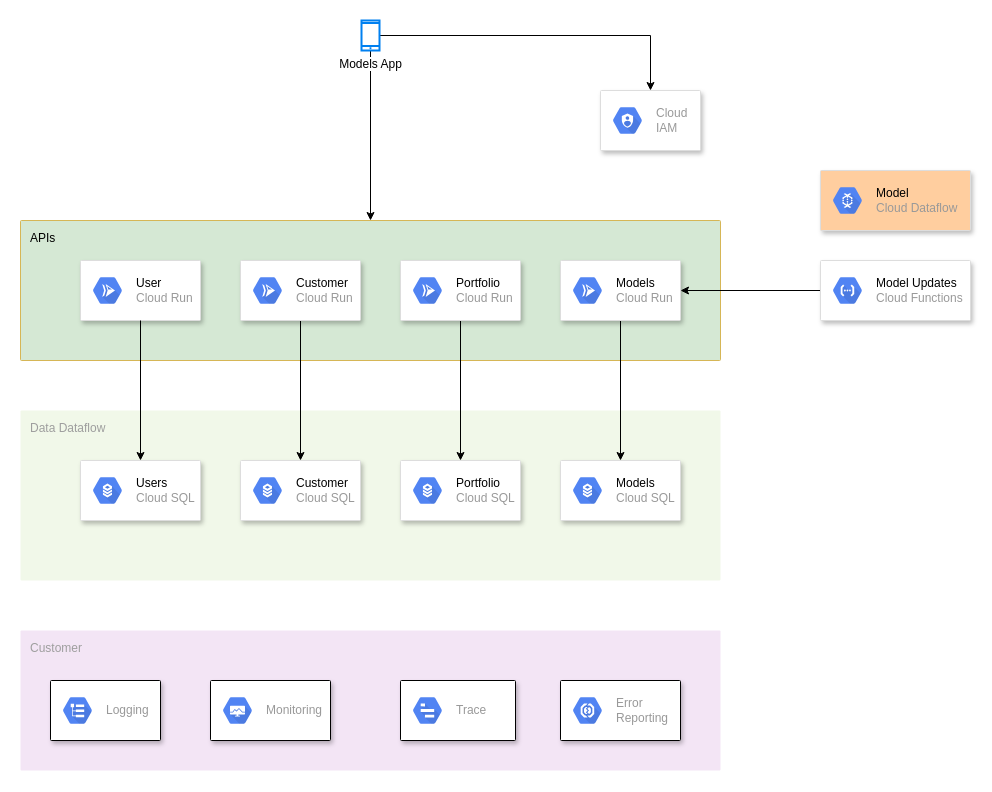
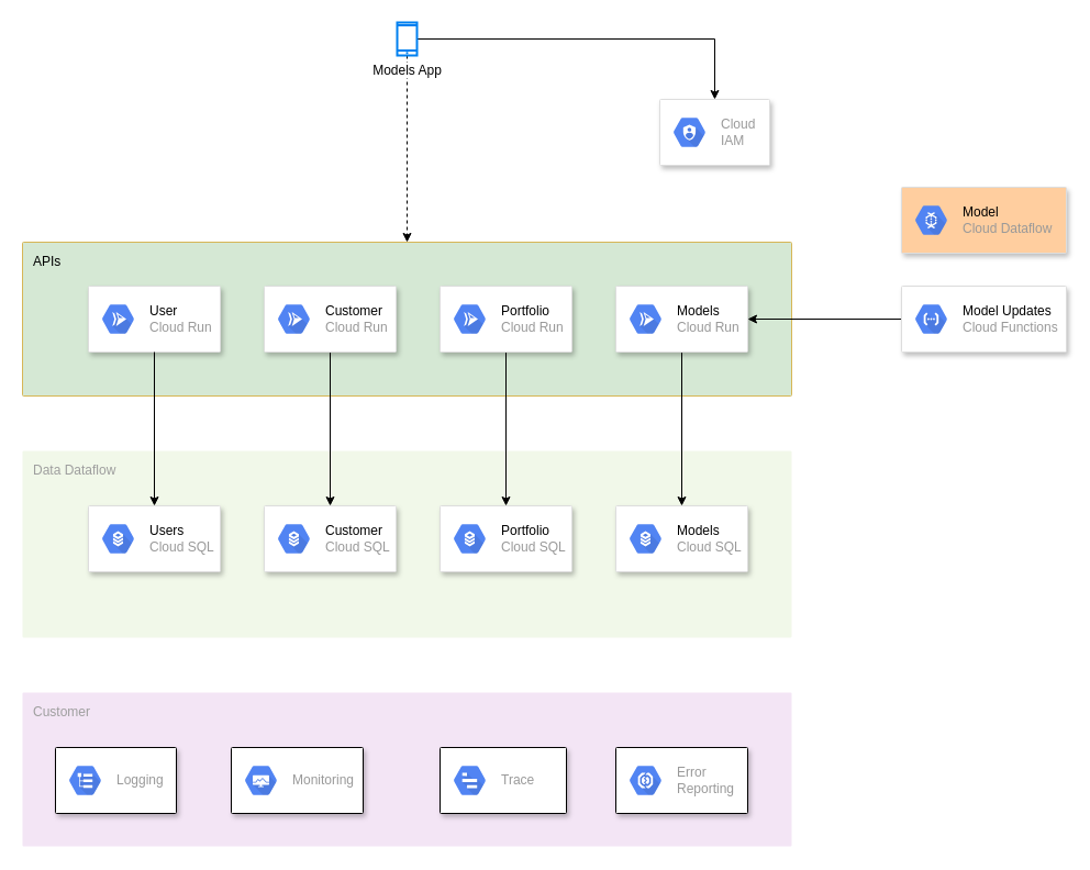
  <mxCell id="0" />
  <mxCell id="1" parent="0" />
  <mxCell id="2" value="Data Dataflow" style="points=[[0,0,0],[0.25,0,0],[0.5,0,0],[0.75,0,0],[1,0,0],[1,0.25,0],[1,0.5,0],[1,0.75,0],[1,1,0],[0.75,1,0],[0.5,1,0],[0.25,1,0],[0,1,0],[0,0.75,0],[0,0.5,0],[0,0.25,0]];rounded=1;absoluteArcSize=1;arcSize=2;html=1;strokeColor=none;gradientColor=none;shadow=0;dashed=0;fontSize=12;fontColor=#9E9E9E;align=left;verticalAlign=top;spacing=10;spacingTop=-4;fillColor=#F1F8E9;" vertex="1" parent="1"><mxGeometry x="20" y="410" width="700" height="170" as="geometry" /></mxCell>
  <mxCell id="3" value="APIs" style="points=[[0,0,0],[0.25,0,0],[0.5,0,0],[0.75,0,0],[1,0,0],[1,0.25,0],[1,0.5,0],[1,0.75,0],[1,1,0],[0.75,1,0],[0.5,1,0],[0.25,1,0],[0,1,0],[0,0.75,0],[0,0.5,0],[0,0.25,0]];rounded=1;absoluteArcSize=1;arcSize=2;html=1;strokeColor=#d6b656;shadow=0;dashed=0;fontSize=12;align=left;verticalAlign=top;spacing=10;spacingTop=-4;fillColor=#d5e8d4;" vertex="1" parent="1"><mxGeometry x="20" y="220" width="700" height="140" as="geometry" /></mxCell>
  <mxCell id="4" style="edgeStyle=orthogonalEdgeStyle;rounded=0;orthogonalLoop=1;jettySize=auto;html=1;entryX=1;entryY=0.5;entryDx=0;entryDy=0;" edge="1" parent="1" source="5" target="21"><mxGeometry relative="1" as="geometry" /></mxCell>
  <mxCell id="5" value="" style="strokeColor=#dddddd;shadow=1;strokeWidth=1;rounded=1;absoluteArcSize=1;arcSize=2;" vertex="1" parent="1"><mxGeometry x="820" y="260" width="150" height="60" as="geometry" /></mxCell>
  <mxCell id="6" value="&lt;font color=&quot;#000000&quot;&gt;&lt;span&gt;Model Updates&lt;br&gt;&lt;/span&gt;&lt;/font&gt;Cloud Functions" style="dashed=0;connectable=0;html=1;fillColor=#5184F3;strokeColor=none;shape=mxgraph.gcp2.hexIcon;prIcon=cloud_functions;part=1;labelPosition=right;verticalLabelPosition=middle;align=left;verticalAlign=middle;spacingLeft=5;fontColor=#999999;fontSize=12;" vertex="1" parent="5"><mxGeometry y="0.5" width="44" height="39" relative="1" as="geometry"><mxPoint x="5" y="-19.5" as="offset" /></mxGeometry></mxCell>
  <mxCell id="7" value="" style="strokeColor=#dddddd;shadow=1;strokeWidth=1;rounded=1;absoluteArcSize=1;arcSize=2;" vertex="1" parent="1"><mxGeometry x="80" y="260" width="120" height="60" as="geometry" /></mxCell>
  <mxCell id="8" value="&lt;font color=&quot;#000000&quot;&gt;User&lt;/font&gt;&lt;br&gt;Cloud Run" style="dashed=0;connectable=0;html=1;fillColor=#5184F3;strokeColor=none;shape=mxgraph.gcp2.hexIcon;prIcon=cloud_run;part=1;labelPosition=right;verticalLabelPosition=middle;align=left;verticalAlign=middle;spacingLeft=5;fontColor=#999999;fontSize=12;" vertex="1" parent="7"><mxGeometry y="0.5" width="44" height="39" relative="1" as="geometry"><mxPoint x="5" y="-19.5" as="offset" /></mxGeometry></mxCell>
  <mxCell id="9" style="edgeStyle=orthogonalEdgeStyle;rounded=0;orthogonalLoop=1;jettySize=auto;html=1;entryX=0.5;entryY=0;entryDx=0;entryDy=0;" edge="1" parent="1" source="11" target="12"><mxGeometry relative="1" as="geometry" /></mxCell>
- <mxCell id="10" style="edgeStyle=orthogonalEdgeStyle;rounded=0;orthogonalLoop=1;jettySize=auto;html=1;entryX=0.5;entryY=0;entryDx=0;entryDy=0;entryPerimeter=0;" edge="1" parent="1" source="11" target="3"><mxGeometry relative="1" as="geometry" /></mxCell>
+ <mxCell id="10" style="edgeStyle=orthogonalEdgeStyle;rounded=0;orthogonalLoop=1;jettySize=auto;html=1;entryX=0.5;entryY=0;entryDx=0;entryDy=0;entryPerimeter=0;dashed=1;" edge="1" parent="1" source="11" target="3"><mxGeometry relative="1" as="geometry" /></mxCell>
  <mxCell id="11" value="Models App" style="html=1;verticalLabelPosition=bottom;align=center;labelBackgroundColor=#ffffff;verticalAlign=top;strokeWidth=2;strokeColor=#0080F0;shadow=0;dashed=0;shape=mxgraph.ios7.icons.smartphone;" vertex="1" parent="1"><mxGeometry x="361" y="20" width="18" height="30" as="geometry" /></mxCell>
  <mxCell id="12" value="" style="strokeColor=#dddddd;shadow=1;strokeWidth=1;rounded=1;absoluteArcSize=1;arcSize=2;" vertex="1" parent="1"><mxGeometry x="600" y="90" width="100" height="60" as="geometry" /></mxCell>
  <mxCell id="13" value="Cloud&#10;IAM" style="dashed=0;connectable=0;html=1;fillColor=#5184F3;strokeColor=none;shape=mxgraph.gcp2.hexIcon;prIcon=cloud_iam;part=1;labelPosition=right;verticalLabelPosition=middle;align=left;verticalAlign=middle;spacingLeft=5;fontColor=#999999;fontSize=12;" vertex="1" parent="12"><mxGeometry y="0.5" width="44" height="39" relative="1" as="geometry"><mxPoint x="5" y="-19.5" as="offset" /></mxGeometry></mxCell>
  <mxCell id="14" style="edgeStyle=orthogonalEdgeStyle;rounded=0;orthogonalLoop=1;jettySize=auto;html=1;entryX=0.5;entryY=0;entryDx=0;entryDy=0;" edge="1" parent="1" source="15" target="36"><mxGeometry relative="1" as="geometry" /></mxCell>
  <mxCell id="15" value="" style="strokeColor=#dddddd;shadow=1;strokeWidth=1;rounded=1;absoluteArcSize=1;arcSize=2;" vertex="1" parent="1"><mxGeometry x="240" y="260" width="120" height="60" as="geometry" /></mxCell>
  <mxCell id="16" value="&lt;font color=&quot;#000000&quot;&gt;Customer&lt;/font&gt;&lt;br&gt;Cloud Run" style="dashed=0;connectable=0;html=1;fillColor=#5184F3;strokeColor=none;shape=mxgraph.gcp2.hexIcon;prIcon=cloud_run;part=1;labelPosition=right;verticalLabelPosition=middle;align=left;verticalAlign=middle;spacingLeft=5;fontColor=#999999;fontSize=12;" vertex="1" parent="15"><mxGeometry y="0.5" width="44" height="39" relative="1" as="geometry"><mxPoint x="5" y="-19.5" as="offset" /></mxGeometry></mxCell>
  <mxCell id="17" style="edgeStyle=orthogonalEdgeStyle;rounded=0;orthogonalLoop=1;jettySize=auto;html=1;entryX=0.5;entryY=0;entryDx=0;entryDy=0;" edge="1" parent="1" source="18" target="38"><mxGeometry relative="1" as="geometry" /></mxCell>
  <mxCell id="18" value="" style="strokeColor=#dddddd;shadow=1;strokeWidth=1;rounded=1;absoluteArcSize=1;arcSize=2;" vertex="1" parent="1"><mxGeometry x="400" y="260" width="120" height="60" as="geometry" /></mxCell>
  <mxCell id="19" value="&lt;font color=&quot;#000000&quot;&gt;&lt;span&gt;Portfolio&lt;br&gt;&lt;/span&gt;&lt;/font&gt;Cloud Run" style="dashed=0;connectable=0;html=1;fillColor=#5184F3;strokeColor=none;shape=mxgraph.gcp2.hexIcon;prIcon=cloud_run;part=1;labelPosition=right;verticalLabelPosition=middle;align=left;verticalAlign=middle;spacingLeft=5;fontColor=#999999;fontSize=12;" vertex="1" parent="18"><mxGeometry y="0.5" width="44" height="39" relative="1" as="geometry"><mxPoint x="5" y="-19.5" as="offset" /></mxGeometry></mxCell>
  <mxCell id="20" style="edgeStyle=orthogonalEdgeStyle;rounded=0;orthogonalLoop=1;jettySize=auto;html=1;" edge="1" parent="1" source="21" target="40"><mxGeometry relative="1" as="geometry" /></mxCell>
  <mxCell id="21" value="" style="strokeColor=#dddddd;shadow=1;strokeWidth=1;rounded=1;absoluteArcSize=1;arcSize=2;" vertex="1" parent="1"><mxGeometry x="560" y="260" width="120" height="60" as="geometry" /></mxCell>
  <mxCell id="22" value="&lt;font color=&quot;#000000&quot;&gt;&lt;span&gt;Models&lt;br&gt;&lt;/span&gt;&lt;/font&gt;Cloud Run" style="dashed=0;connectable=0;html=1;fillColor=#5184F3;strokeColor=none;shape=mxgraph.gcp2.hexIcon;prIcon=cloud_run;part=1;labelPosition=right;verticalLabelPosition=middle;align=left;verticalAlign=middle;spacingLeft=5;fontColor=#999999;fontSize=12;" vertex="1" parent="21"><mxGeometry y="0.5" width="44" height="39" relative="1" as="geometry"><mxPoint x="5" y="-19.5" as="offset" /></mxGeometry></mxCell>
  <mxCell id="23" style="edgeStyle=orthogonalEdgeStyle;rounded=0;orthogonalLoop=1;jettySize=auto;html=1;" edge="1" parent="1" source="7" target="42"><mxGeometry relative="1" as="geometry" /></mxCell>
  <mxCell id="24" value="" style="strokeColor=#dddddd;shadow=1;strokeWidth=1;rounded=1;absoluteArcSize=1;arcSize=2;glass=0;fillColor=#FFCE9F;" vertex="1" parent="1"><mxGeometry x="820" y="170" width="150" height="60" as="geometry" /></mxCell>
  <mxCell id="25" value="&lt;font color=&quot;#000000&quot;&gt;Model&amp;nbsp;&lt;/font&gt;&lt;br&gt;Cloud Dataflow" style="dashed=0;connectable=0;html=1;fillColor=#5184F3;strokeColor=none;shape=mxgraph.gcp2.hexIcon;prIcon=cloud_dataflow;part=1;labelPosition=right;verticalLabelPosition=middle;align=left;verticalAlign=middle;spacingLeft=5;fontColor=#999999;fontSize=12;" vertex="1" parent="24"><mxGeometry y="0.5" width="44" height="39" relative="1" as="geometry"><mxPoint x="5" y="-19.5" as="offset" /></mxGeometry></mxCell>
  <mxCell id="26" value="" style="group" vertex="1" connectable="0" parent="1"><mxGeometry x="20" y="630" width="700" height="140" as="geometry" /></mxCell>
  <mxCell id="27" value="Customer" style="points=[[0,0,0],[0.25,0,0],[0.5,0,0],[0.75,0,0],[1,0,0],[1,0.25,0],[1,0.5,0],[1,0.75,0],[1,1,0],[0.75,1,0],[0.5,1,0],[0.25,1,0],[0,1,0],[0,0.75,0],[0,0.5,0],[0,0.25,0]];rounded=1;absoluteArcSize=1;arcSize=2;html=1;strokeColor=none;gradientColor=none;shadow=0;dashed=0;fontSize=12;fontColor=#9E9E9E;align=left;verticalAlign=top;spacing=10;spacingTop=-4;fillColor=#F3E5F5;glass=0;" vertex="1" parent="26"><mxGeometry width="700" height="140" as="geometry" /></mxCell>
  <mxCell id="28" value="" style="shadow=1;strokeWidth=1;rounded=1;absoluteArcSize=1;arcSize=2;glass=0;" vertex="1" parent="26"><mxGeometry x="30" y="50" width="110" height="60" as="geometry" /></mxCell>
  <mxCell id="29" value="Logging" style="dashed=0;connectable=0;html=1;fillColor=#5184F3;strokeColor=none;shape=mxgraph.gcp2.hexIcon;prIcon=logging;part=1;labelPosition=right;verticalLabelPosition=middle;align=left;verticalAlign=middle;spacingLeft=5;fontColor=#999999;fontSize=12;" vertex="1" parent="28"><mxGeometry y="0.5" width="44" height="39" relative="1" as="geometry"><mxPoint x="5" y="-19.5" as="offset" /></mxGeometry></mxCell>
  <mxCell id="30" value="" style="shadow=1;strokeWidth=1;rounded=1;absoluteArcSize=1;arcSize=2;glass=0;" vertex="1" parent="26"><mxGeometry x="190" y="50" width="120" height="60" as="geometry" /></mxCell>
  <mxCell id="31" value="Monitoring" style="dashed=0;connectable=0;html=1;fillColor=#5184F3;strokeColor=none;shape=mxgraph.gcp2.hexIcon;prIcon=cloud_deployment_manager;part=1;labelPosition=right;verticalLabelPosition=middle;align=left;verticalAlign=middle;spacingLeft=5;fontColor=#999999;fontSize=12;" vertex="1" parent="30"><mxGeometry y="0.5" width="44" height="39" relative="1" as="geometry"><mxPoint x="5" y="-19.5" as="offset" /></mxGeometry></mxCell>
  <mxCell id="32" value="" style="shadow=1;strokeWidth=1;rounded=1;absoluteArcSize=1;arcSize=2;glass=0;" vertex="1" parent="26"><mxGeometry x="380" y="50" width="115" height="60" as="geometry" /></mxCell>
  <mxCell id="33" value="Trace" style="dashed=0;connectable=0;html=1;fillColor=#5184F3;strokeColor=none;shape=mxgraph.gcp2.hexIcon;prIcon=trace;part=1;labelPosition=right;verticalLabelPosition=middle;align=left;verticalAlign=middle;spacingLeft=5;fontColor=#999999;fontSize=12;" vertex="1" parent="32"><mxGeometry y="0.5" width="44" height="39" relative="1" as="geometry"><mxPoint x="5" y="-19.5" as="offset" /></mxGeometry></mxCell>
  <mxCell id="34" value="" style="shadow=1;strokeWidth=1;rounded=1;absoluteArcSize=1;arcSize=2;glass=0;" vertex="1" parent="26"><mxGeometry x="540" y="50" width="120" height="60" as="geometry" /></mxCell>
  <mxCell id="35" value="Error&#10;Reporting" style="dashed=0;connectable=0;html=1;fillColor=#5184F3;strokeColor=none;shape=mxgraph.gcp2.hexIcon;prIcon=error_reporting;part=1;labelPosition=right;verticalLabelPosition=middle;align=left;verticalAlign=middle;spacingLeft=5;fontColor=#999999;fontSize=12;" vertex="1" parent="34"><mxGeometry y="0.5" width="44" height="39" relative="1" as="geometry"><mxPoint x="5" y="-19.5" as="offset" /></mxGeometry></mxCell>
  <mxCell id="36" value="" style="strokeColor=#dddddd;shadow=1;strokeWidth=1;rounded=1;absoluteArcSize=1;arcSize=2;" vertex="1" parent="1"><mxGeometry x="240" y="460" width="120" height="60" as="geometry" /></mxCell>
  <mxCell id="37" value="&lt;font color=&quot;#000000&quot;&gt;&lt;span&gt;Customer&lt;/span&gt;&lt;/font&gt;&lt;br&gt;Cloud SQL" style="dashed=0;connectable=0;html=1;fillColor=#5184F3;strokeColor=none;shape=mxgraph.gcp2.hexIcon;prIcon=cloud_sql;part=1;labelPosition=right;verticalLabelPosition=middle;align=left;verticalAlign=middle;spacingLeft=5;fontColor=#999999;fontSize=12;" vertex="1" parent="36"><mxGeometry y="0.5" width="44" height="39" relative="1" as="geometry"><mxPoint x="5" y="-19.5" as="offset" /></mxGeometry></mxCell>
  <mxCell id="38" value="" style="strokeColor=#dddddd;shadow=1;strokeWidth=1;rounded=1;absoluteArcSize=1;arcSize=2;" vertex="1" parent="1"><mxGeometry x="400" y="460" width="120" height="60" as="geometry" /></mxCell>
  <mxCell id="39" value="&lt;font color=&quot;#000000&quot;&gt;&lt;span&gt;Portfolio&lt;/span&gt;&lt;/font&gt;&lt;br&gt;Cloud SQL" style="dashed=0;connectable=0;html=1;fillColor=#5184F3;strokeColor=none;shape=mxgraph.gcp2.hexIcon;prIcon=cloud_sql;part=1;labelPosition=right;verticalLabelPosition=middle;align=left;verticalAlign=middle;spacingLeft=5;fontColor=#999999;fontSize=12;" vertex="1" parent="38"><mxGeometry y="0.5" width="44" height="39" relative="1" as="geometry"><mxPoint x="5" y="-19.5" as="offset" /></mxGeometry></mxCell>
  <mxCell id="40" value="" style="strokeColor=#dddddd;shadow=1;strokeWidth=1;rounded=1;absoluteArcSize=1;arcSize=2;" vertex="1" parent="1"><mxGeometry x="560" y="460" width="120" height="60" as="geometry" /></mxCell>
  <mxCell id="41" value="&lt;font color=&quot;#000000&quot;&gt;&lt;span&gt;Models&lt;/span&gt;&lt;/font&gt;&lt;br&gt;Cloud SQL" style="dashed=0;connectable=0;html=1;fillColor=#5184F3;strokeColor=none;shape=mxgraph.gcp2.hexIcon;prIcon=cloud_sql;part=1;labelPosition=right;verticalLabelPosition=middle;align=left;verticalAlign=middle;spacingLeft=5;fontColor=#999999;fontSize=12;" vertex="1" parent="40"><mxGeometry y="0.5" width="44" height="39" relative="1" as="geometry"><mxPoint x="5" y="-19.5" as="offset" /></mxGeometry></mxCell>
  <mxCell id="42" value="" style="strokeColor=#dddddd;shadow=1;strokeWidth=1;rounded=1;absoluteArcSize=1;arcSize=2;" vertex="1" parent="1"><mxGeometry x="80" y="460" width="120" height="60" as="geometry" /></mxCell>
  <mxCell id="43" value="&lt;font color=&quot;#000000&quot;&gt;&lt;span&gt;Users&lt;/span&gt;&lt;/font&gt;&lt;br&gt;Cloud SQL" style="dashed=0;connectable=0;html=1;fillColor=#5184F3;strokeColor=none;shape=mxgraph.gcp2.hexIcon;prIcon=cloud_sql;part=1;labelPosition=right;verticalLabelPosition=middle;align=left;verticalAlign=middle;spacingLeft=5;fontColor=#999999;fontSize=12;" vertex="1" parent="42"><mxGeometry y="0.5" width="44" height="39" relative="1" as="geometry"><mxPoint x="5" y="-19.5" as="offset" /></mxGeometry></mxCell>
